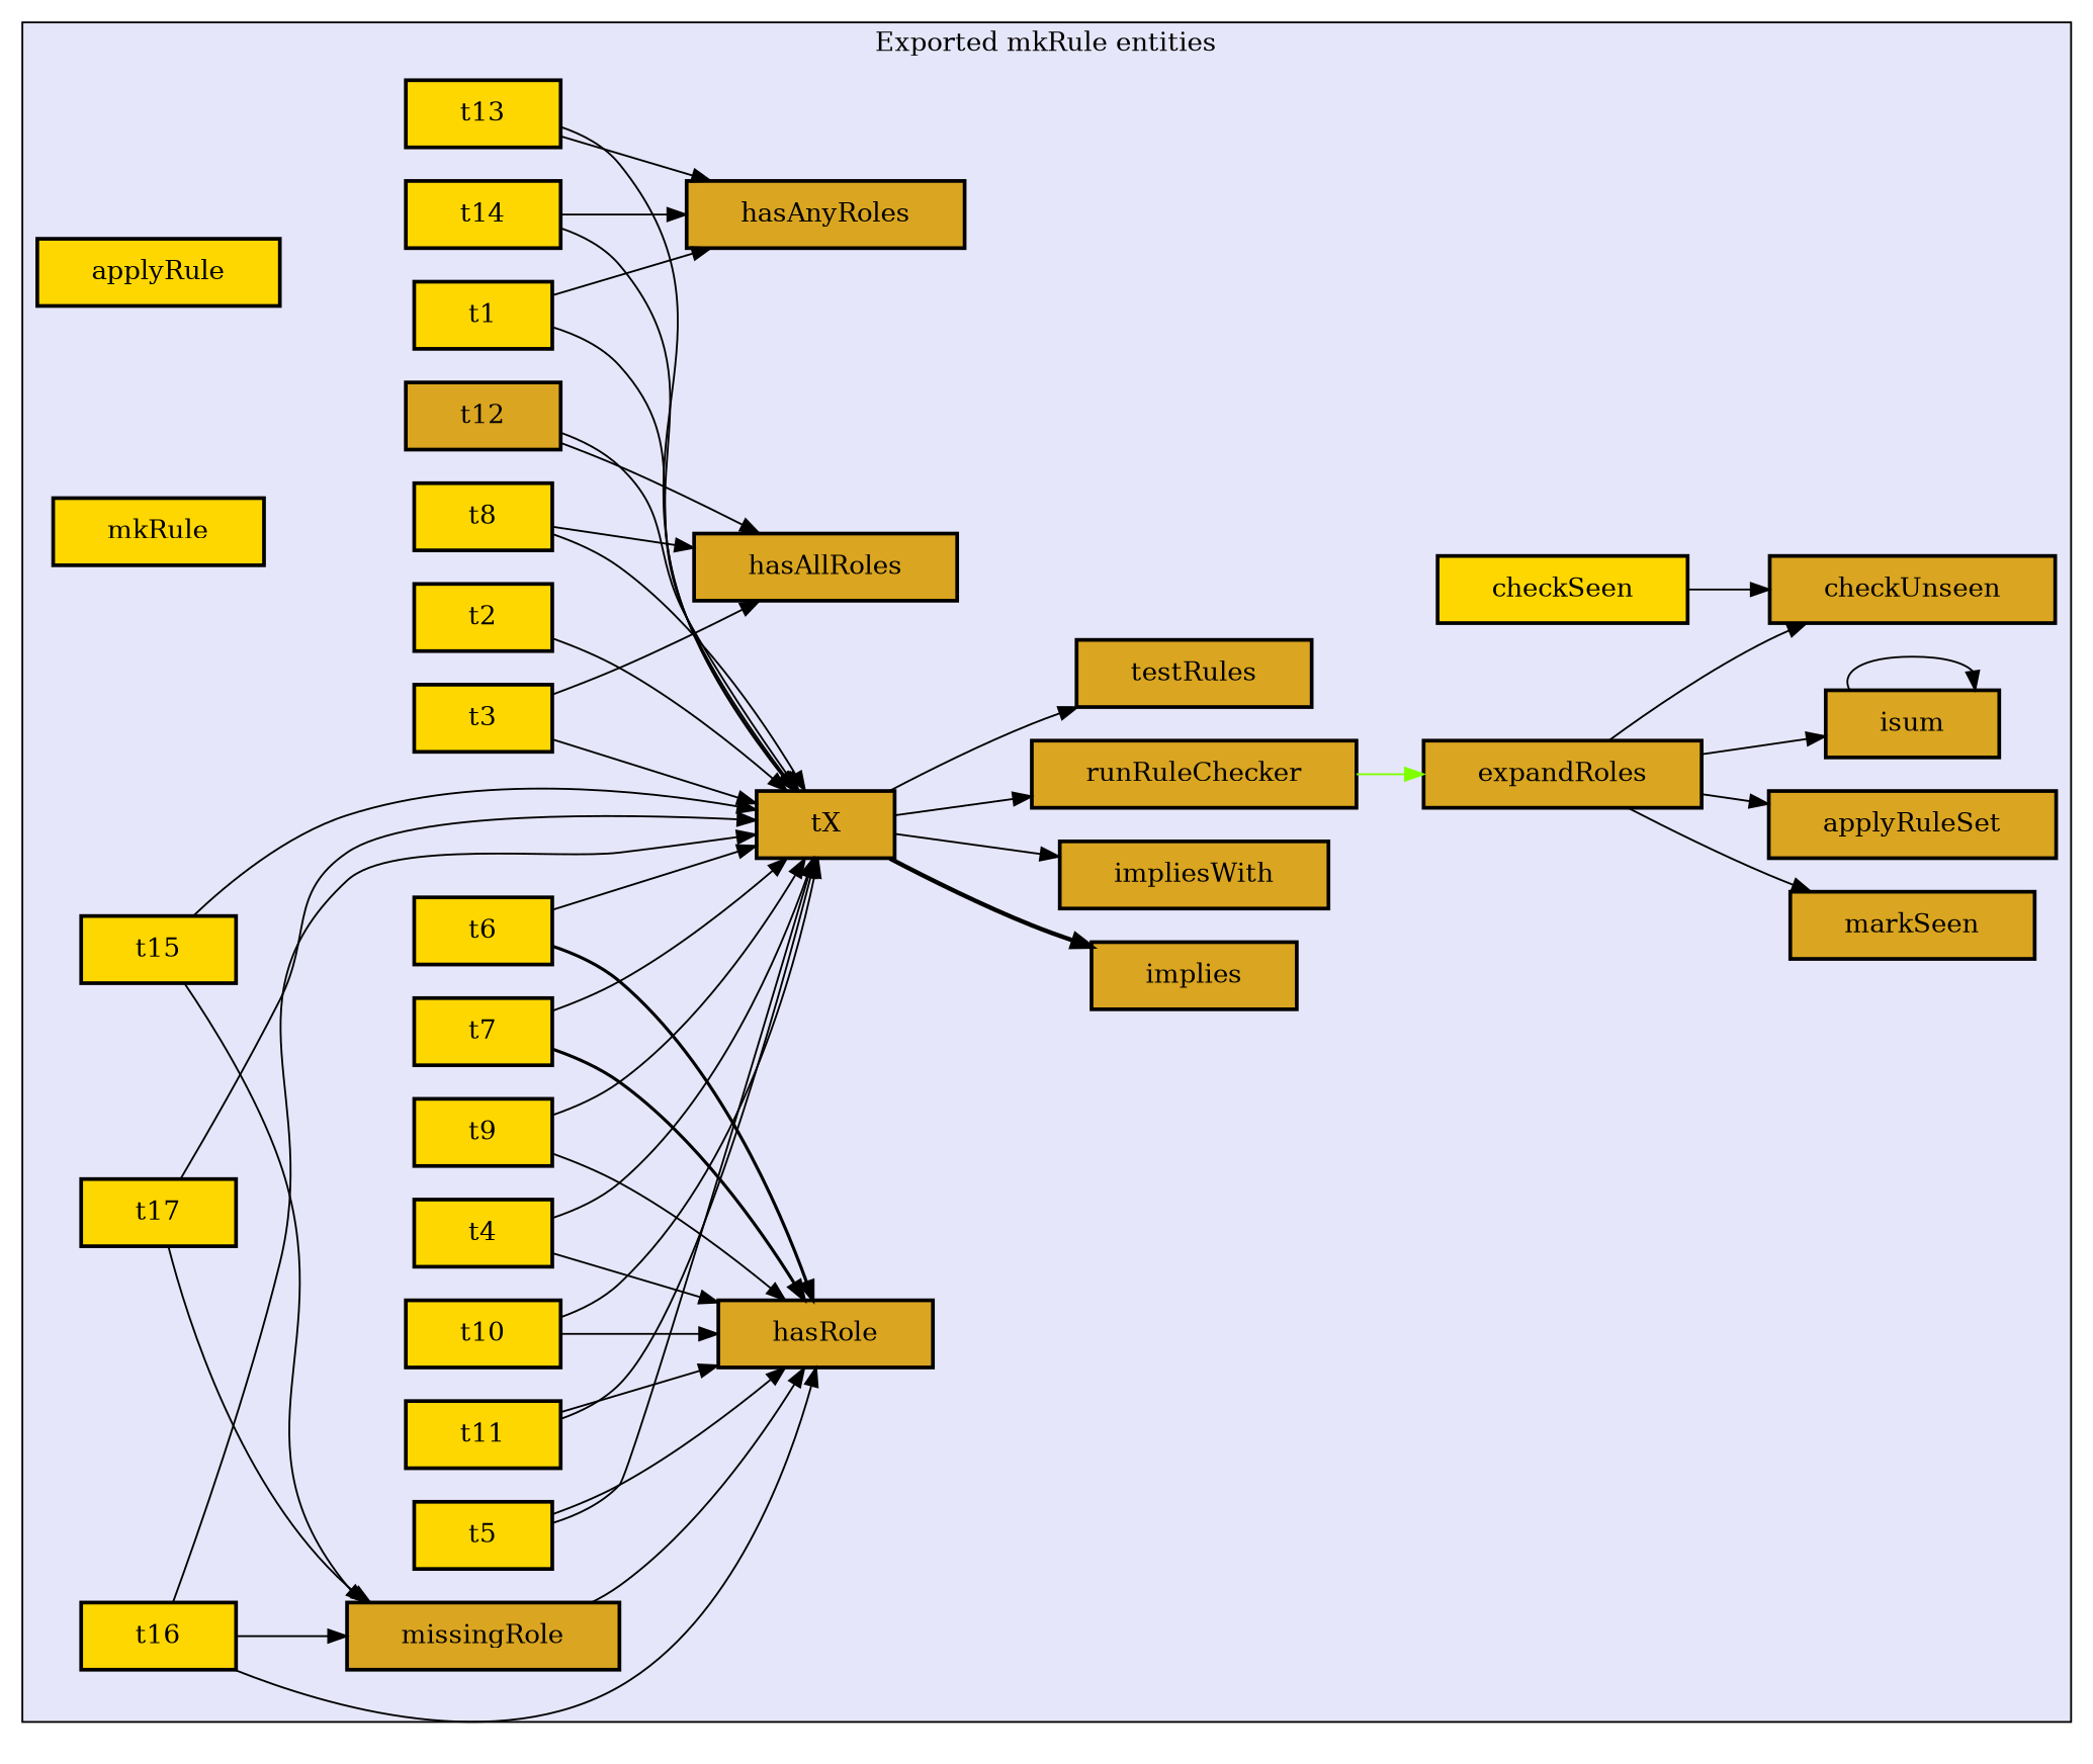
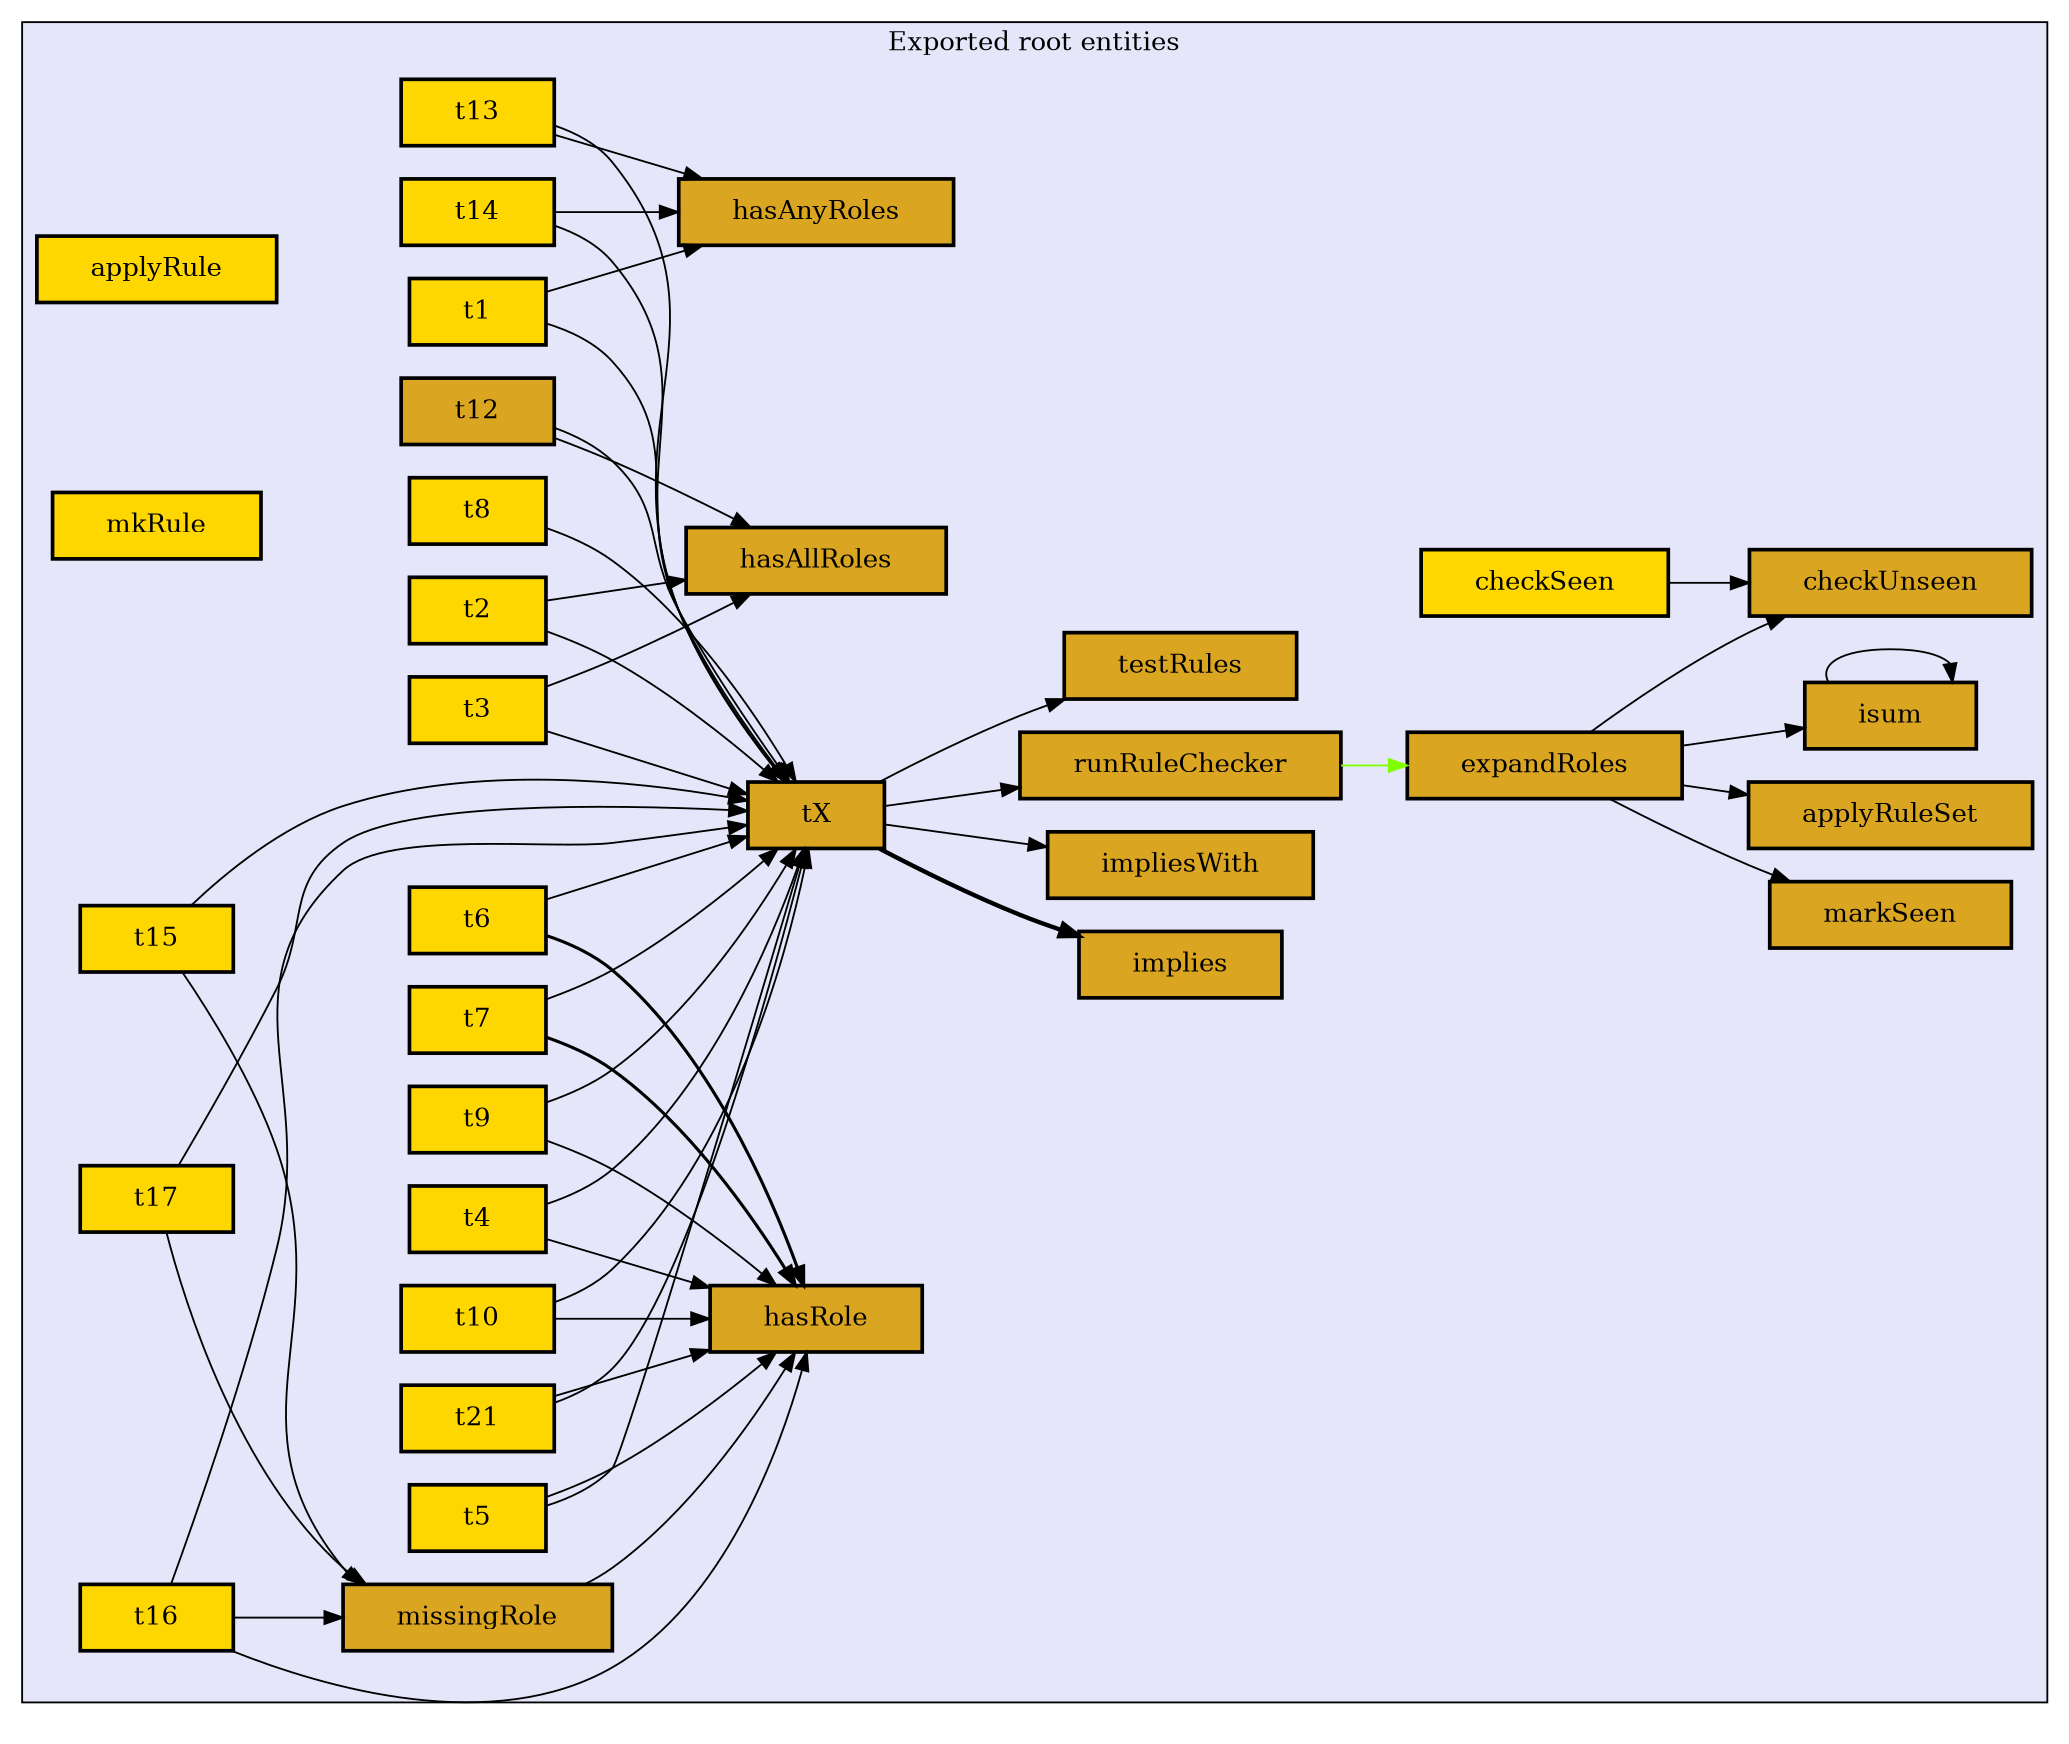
  digraph {
    rankdir=LR
    node [fillcolor=gold margin="0.4,0.1" shape=box style="filled,bold"]
    edge [color=black penwidth=1]
    n1 [label=applyRule]
    n2 [fillcolor=goldenrod label=applyRuleSet]
    n3 [label=checkSeen]
    n4 [fillcolor=goldenrod label=checkUnseen]
    n5 [fillcolor=goldenrod label=expandRoles]
    n6 [fillcolor=goldenrod label=hasAllRoles]
    n7 [fillcolor=goldenrod label=hasAnyRoles]
    n8 [fillcolor=goldenrod label=hasRole]
    n9 [fillcolor=goldenrod label=implies]
    n10 [fillcolor=goldenrod label=impliesWith]
    n11 [fillcolor=goldenrod label=isum]
    n12 [fillcolor=goldenrod label=markSeen]
    n13 [fillcolor=goldenrod label=missingRole]
    n14 [label=mkRule]
    n15 [fillcolor=goldenrod label=runRuleChecker]
    n16 [label=t1]
    n17 [label=t10]
-   n18 [label=t11]
+   n18 [label=t21]
    n19 [fillcolor=goldenrod label=t12]
    n20 [label=t13]
    n21 [label=t14]
    n22 [label=t15]
    n23 [label=t16]
    n24 [label=t17]
    n25 [label=t2]
    n26 [label=t3]
    n27 [label=t4]
    n28 [label=t5]
    n29 [label=t6]
    n30 [label=t7]
    n31 [label=t8]
    n32 [label=t9]
    n33 [fillcolor=goldenrod label=tX]
    n34 [fillcolor=goldenrod label=testRules]
    subgraph cluster_1 {
      fillcolor=lavender
-     label="Exported mkRule entities"
+     label="Exported root entities"
      style=filled
      n1
      n2
      n3
      n4
      n5
      n6
      n7
      n8
      n9
      n10
      n11
      n12
      n13
      n14
      n15
      n16
      n17
      n18
      n19
      n20
      n21
      n22
      n23
      n24
      n25
      n26
      n27
      n28
      n29
      n30
      n31
      n32
      n33
      n34
    }
    n3 -> n4
    n5 -> n2
    n5 -> n4
    n5 -> n11
    n5 -> n12
    n11 -> n11
    n13 -> n8
    n15 -> n5 [color=chartreuse]
    n16 -> n7
    n16 -> n33
    n17 -> n8
    n17 -> n33
    n18 -> n8
    n18 -> n33
    n19 -> n6
    n19 -> n33
    n20 -> n7
    n20 -> n33
    n21 -> n7
    n21 -> n33
    n22 -> n13
    n22 -> n33
    n23 -> n8
    n23 -> n13
    n23 -> n33
    n24 -> n13
    n24 -> n33
-   n31 -> n6
+   n25 -> n6
    n25 -> n33
    n26 -> n6
    n26 -> n33
    n27 -> n8
    n27 -> n33
    n28 -> n8
    n28 -> n33
    n29 -> n8 [penwidth=1.6931471805599454]
    n29 -> n33
    n30 -> n8 [penwidth=1.6931471805599454]
    n30 -> n33
    n31 -> n33
    n32 -> n8
    n32 -> n33
    n33 -> n9 [penwidth=2.386294361119891]
    n33 -> n10
    n33 -> n15
    n33 -> n34
  }
